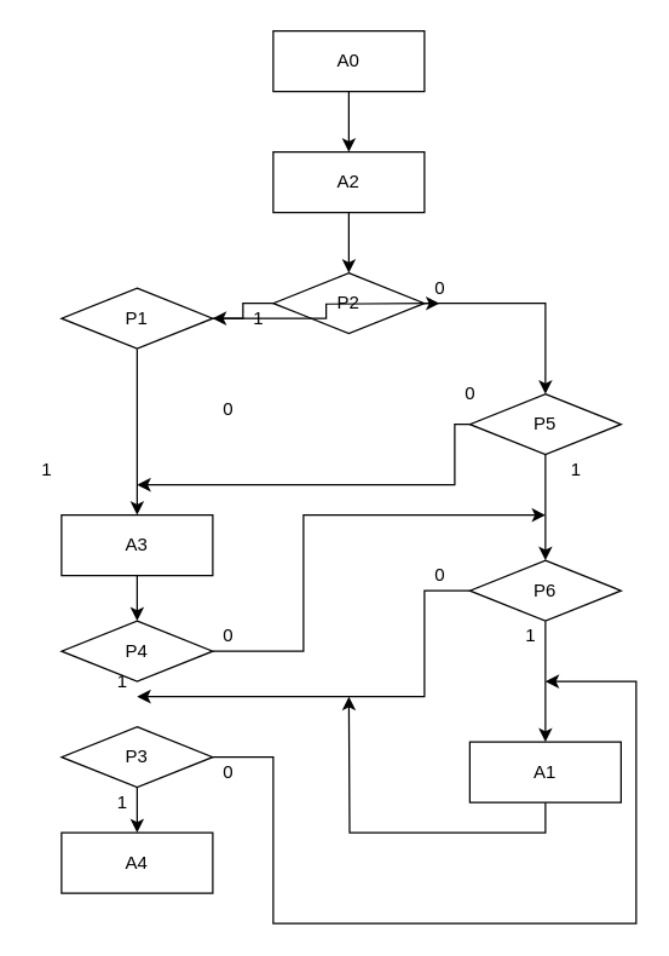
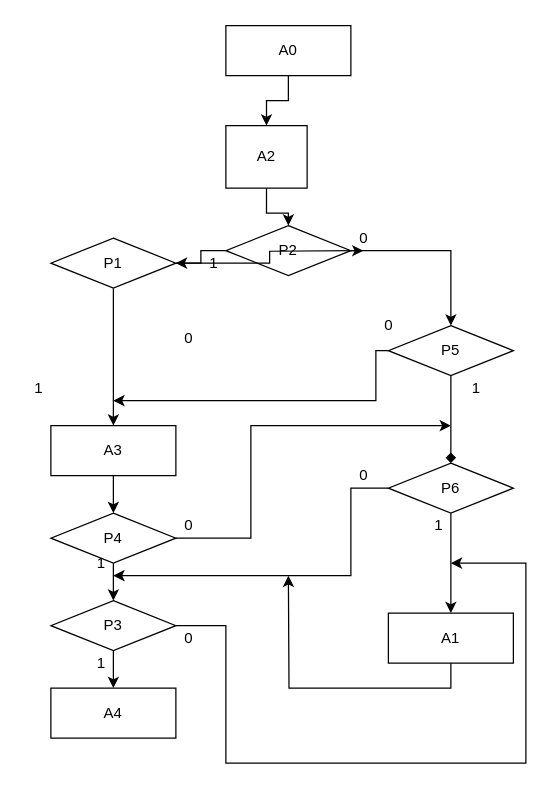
  <mxCell id="0" />
  <mxCell id="1" parent="0" />
  <mxCell id="2" value="" style="edgeStyle=orthogonalEdgeStyle;rounded=0;orthogonalLoop=1;jettySize=auto;html=1;" edge="1" parent="1" source="3" target="5"><mxGeometry relative="1" as="geometry" /></mxCell>
  <mxCell id="3" value="A0" style="rounded=0;whiteSpace=wrap;html=1;" vertex="1" parent="1"><mxGeometry x="180" y="20" width="100" height="40" as="geometry" /></mxCell>
  <mxCell id="4" value="" style="edgeStyle=orthogonalEdgeStyle;rounded=0;orthogonalLoop=1;jettySize=auto;html=1;" edge="1" parent="1" source="5" target="8"><mxGeometry relative="1" as="geometry" /></mxCell>
- <mxCell id="5" value="A2" style="rounded=0;whiteSpace=wrap;html=1;" vertex="1" parent="1"><mxGeometry x="180" y="100" width="100" height="40" as="geometry" /></mxCell>
+ <mxCell id="5" value="A2" style="rounded=0;whiteSpace=wrap;html=1;" vertex="1" parent="1"><mxGeometry x="180" y="100" width="65" height="50" as="geometry" /></mxCell>
  <mxCell id="6" value="" style="edgeStyle=orthogonalEdgeStyle;rounded=0;orthogonalLoop=1;jettySize=auto;html=1;exitX=0;exitY=0.5;exitDx=0;exitDy=0;" edge="1" parent="1" source="8" target="17"><mxGeometry relative="1" as="geometry" /></mxCell>
  <mxCell id="7" value="" style="edgeStyle=orthogonalEdgeStyle;rounded=0;orthogonalLoop=1;jettySize=auto;html=1;entryX=0.5;entryY=0;entryDx=0;entryDy=0;" edge="1" parent="1" source="8" target="11"><mxGeometry relative="1" as="geometry" /></mxCell>
  <mxCell id="8" value="P2" style="rhombus;whiteSpace=wrap;html=1;" vertex="1" parent="1"><mxGeometry x="180" y="180" width="100" height="40" as="geometry" /></mxCell>
  <mxCell id="9" style="edgeStyle=orthogonalEdgeStyle;rounded=0;orthogonalLoop=1;jettySize=auto;html=1;exitX=0;exitY=0.5;exitDx=0;exitDy=0;" edge="1" parent="1" source="11"><mxGeometry relative="1" as="geometry"><mxPoint x="90" y="320" as="targetPoint" /><Array as="points"><mxPoint x="300" y="280" /><mxPoint x="300" y="320" /></Array></mxGeometry></mxCell>
- <mxCell id="10" value="" style="edgeStyle=orthogonalEdgeStyle;rounded=0;orthogonalLoop=1;jettySize=auto;html=1;" edge="1" parent="1" source="11" target="14"><mxGeometry relative="1" as="geometry" /></mxCell>
+ <mxCell id="10" value="" style="edgeStyle=orthogonalEdgeStyle;rounded=0;orthogonalLoop=1;jettySize=auto;html=1;endArrow=diamond;" edge="1" parent="1" source="11" target="14"><mxGeometry relative="1" as="geometry" /></mxCell>
  <mxCell id="11" value="P5" style="rhombus;whiteSpace=wrap;html=1;" vertex="1" parent="1"><mxGeometry x="310" y="260" width="100" height="40" as="geometry" /></mxCell>
  <mxCell id="12" style="edgeStyle=orthogonalEdgeStyle;rounded=0;orthogonalLoop=1;jettySize=auto;html=1;exitX=0;exitY=0.5;exitDx=0;exitDy=0;" edge="1" parent="1" source="14"><mxGeometry relative="1" as="geometry"><mxPoint x="90" y="460" as="targetPoint" /><Array as="points"><mxPoint x="280" y="390" /><mxPoint x="280" y="460" /></Array></mxGeometry></mxCell>
  <mxCell id="13" value="" style="edgeStyle=orthogonalEdgeStyle;rounded=0;orthogonalLoop=1;jettySize=auto;html=1;" edge="1" parent="1" source="14"><mxGeometry relative="1" as="geometry"><mxPoint x="360" y="490" as="targetPoint" /></mxGeometry></mxCell>
  <mxCell id="14" value="P6" style="rhombus;whiteSpace=wrap;html=1;" vertex="1" parent="1"><mxGeometry x="310" y="370" width="100" height="40" as="geometry" /></mxCell>
  <mxCell id="15" style="edgeStyle=orthogonalEdgeStyle;rounded=0;orthogonalLoop=1;jettySize=auto;html=1;exitX=1;exitY=0.5;exitDx=0;exitDy=0;" edge="1" parent="1" source="17"><mxGeometry relative="1" as="geometry"><mxPoint x="290" y="200" as="targetPoint" /></mxGeometry></mxCell>
  <mxCell id="16" style="edgeStyle=orthogonalEdgeStyle;rounded=0;orthogonalLoop=1;jettySize=auto;html=1;exitX=0.5;exitY=1;exitDx=0;exitDy=0;entryX=0.5;entryY=0;entryDx=0;entryDy=0;" edge="1" parent="1" source="17" target="19"><mxGeometry relative="1" as="geometry" /></mxCell>
  <mxCell id="17" value="P1" style="rhombus;whiteSpace=wrap;html=1;" vertex="1" parent="1"><mxGeometry x="40" y="190" width="100" height="40" as="geometry" /></mxCell>
  <mxCell id="18" style="edgeStyle=orthogonalEdgeStyle;rounded=0;orthogonalLoop=1;jettySize=auto;html=1;exitX=0.5;exitY=1;exitDx=0;exitDy=0;" edge="1" parent="1" source="19" target="28"><mxGeometry relative="1" as="geometry" /></mxCell>
  <mxCell id="19" value="A3" style="rounded=0;whiteSpace=wrap;html=1;" vertex="1" parent="1"><mxGeometry x="40" y="340" width="100" height="40" as="geometry" /></mxCell>
  <mxCell id="20" value="1" style="text;html=1;align=center;verticalAlign=middle;resizable=0;points=[];autosize=1;" vertex="1" parent="1"><mxGeometry x="160" y="200" width="20" height="20" as="geometry" /></mxCell>
  <mxCell id="21" value="0" style="text;html=1;align=center;verticalAlign=middle;resizable=0;points=[];autosize=1;" vertex="1" parent="1"><mxGeometry x="280" y="180" width="20" height="20" as="geometry" /></mxCell>
  <mxCell id="22" value="1" style="text;html=1;align=center;verticalAlign=middle;resizable=0;points=[];autosize=1;" vertex="1" parent="1"><mxGeometry x="20" y="300" width="20" height="20" as="geometry" /></mxCell>
  <mxCell id="23" value="0" style="text;html=1;align=center;verticalAlign=middle;resizable=0;points=[];autosize=1;" vertex="1" parent="1"><mxGeometry x="140" y="260" width="20" height="20" as="geometry" /></mxCell>
  <mxCell id="24" value="1" style="text;html=1;align=center;verticalAlign=middle;resizable=0;points=[];autosize=1;" vertex="1" parent="1"><mxGeometry x="370" y="300" width="20" height="20" as="geometry" /></mxCell>
  <mxCell id="25" value="0" style="text;html=1;align=center;verticalAlign=middle;resizable=0;points=[];autosize=1;" vertex="1" parent="1"><mxGeometry x="300" y="250" width="20" height="20" as="geometry" /></mxCell>
  <mxCell id="26" style="edgeStyle=orthogonalEdgeStyle;rounded=0;orthogonalLoop=1;jettySize=auto;html=1;exitX=1;exitY=0.5;exitDx=0;exitDy=0;" edge="1" parent="1" source="28"><mxGeometry relative="1" as="geometry"><mxPoint x="360" y="340" as="targetPoint" /><Array as="points"><mxPoint x="200" y="430" /><mxPoint x="200" y="340" /></Array></mxGeometry></mxCell>
+ <mxCell id="27" value="" style="edgeStyle=orthogonalEdgeStyle;rounded=0;orthogonalLoop=1;jettySize=auto;html=1;" edge="1" parent="1" source="28" target="31"><mxGeometry relative="1" as="geometry" /></mxCell>
  <mxCell id="28" value="P4" style="rhombus;whiteSpace=wrap;html=1;" vertex="1" parent="1"><mxGeometry x="40" y="410" width="100" height="40" as="geometry" /></mxCell>
  <mxCell id="29" style="edgeStyle=orthogonalEdgeStyle;rounded=0;orthogonalLoop=1;jettySize=auto;html=1;exitX=0.5;exitY=1;exitDx=0;exitDy=0;" edge="1" parent="1" source="31" target="33"><mxGeometry relative="1" as="geometry" /></mxCell>
  <mxCell id="30" style="edgeStyle=orthogonalEdgeStyle;rounded=0;orthogonalLoop=1;jettySize=auto;html=1;exitX=1;exitY=0.5;exitDx=0;exitDy=0;" edge="1" parent="1" source="31"><mxGeometry relative="1" as="geometry"><mxPoint x="360" y="450" as="targetPoint" /><Array as="points"><mxPoint x="180" y="500" /><mxPoint x="180" y="610" /><mxPoint x="420" y="610" /><mxPoint x="420" y="450" /></Array></mxGeometry></mxCell>
  <mxCell id="31" value="P3" style="rhombus;whiteSpace=wrap;html=1;" vertex="1" parent="1"><mxGeometry x="40" y="480" width="100" height="40" as="geometry" /></mxCell>
  <mxCell id="32" value="0" style="text;html=1;align=center;verticalAlign=middle;resizable=0;points=[];autosize=1;" vertex="1" parent="1"><mxGeometry x="140" y="410" width="20" height="20" as="geometry" /></mxCell>
  <mxCell id="33" value="A4" style="rounded=0;whiteSpace=wrap;html=1;" vertex="1" parent="1"><mxGeometry x="40" y="550" width="100" height="40" as="geometry" /></mxCell>
  <mxCell id="34" value="0" style="text;html=1;align=center;verticalAlign=middle;resizable=0;points=[];autosize=1;" vertex="1" parent="1"><mxGeometry x="280" y="370" width="20" height="20" as="geometry" /></mxCell>
  <mxCell id="35" value="1" style="text;html=1;align=center;verticalAlign=middle;resizable=0;points=[];autosize=1;" vertex="1" parent="1"><mxGeometry x="70" y="440" width="20" height="20" as="geometry" /></mxCell>
  <mxCell id="36" value="1" style="text;html=1;align=center;verticalAlign=middle;resizable=0;points=[];autosize=1;" vertex="1" parent="1"><mxGeometry x="70" y="520" width="20" height="20" as="geometry" /></mxCell>
  <mxCell id="37" style="edgeStyle=orthogonalEdgeStyle;rounded=0;orthogonalLoop=1;jettySize=auto;html=1;exitX=0.5;exitY=1;exitDx=0;exitDy=0;" edge="1" parent="1" source="38"><mxGeometry relative="1" as="geometry"><mxPoint x="230" y="460" as="targetPoint" /></mxGeometry></mxCell>
  <mxCell id="38" value="A1" style="rounded=0;whiteSpace=wrap;html=1;" vertex="1" parent="1"><mxGeometry x="310" y="490" width="100" height="40" as="geometry" /></mxCell>
  <mxCell id="39" value="1" style="text;html=1;align=center;verticalAlign=middle;resizable=0;points=[];autosize=1;" vertex="1" parent="1"><mxGeometry x="340" y="410" width="20" height="20" as="geometry" /></mxCell>
  <mxCell id="40" value="0" style="text;html=1;align=center;verticalAlign=middle;resizable=0;points=[];autosize=1;" vertex="1" parent="1"><mxGeometry x="140" y="500" width="20" height="20" as="geometry" /></mxCell>
